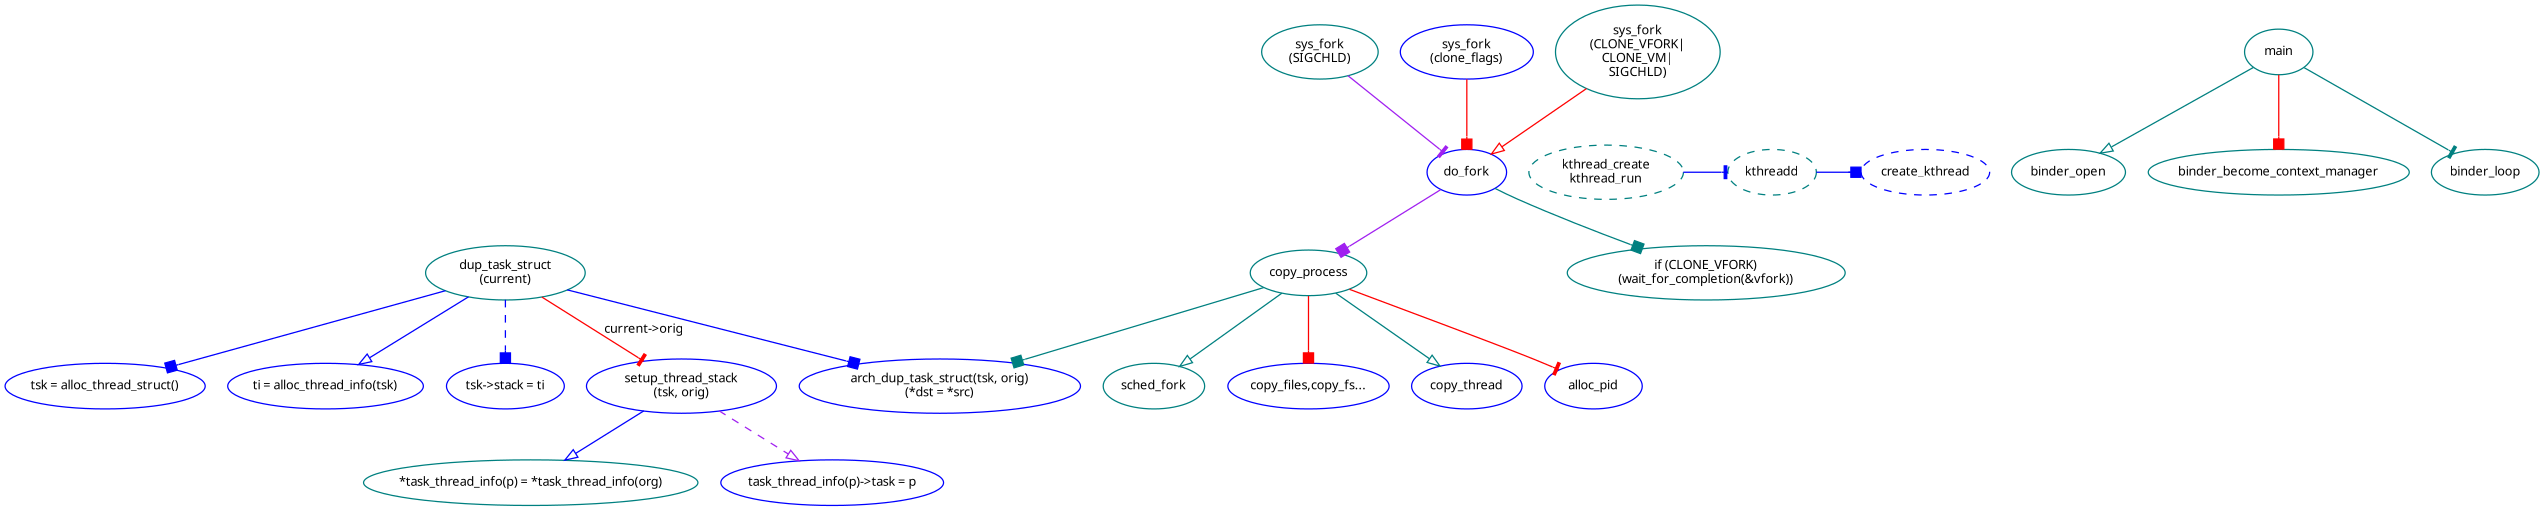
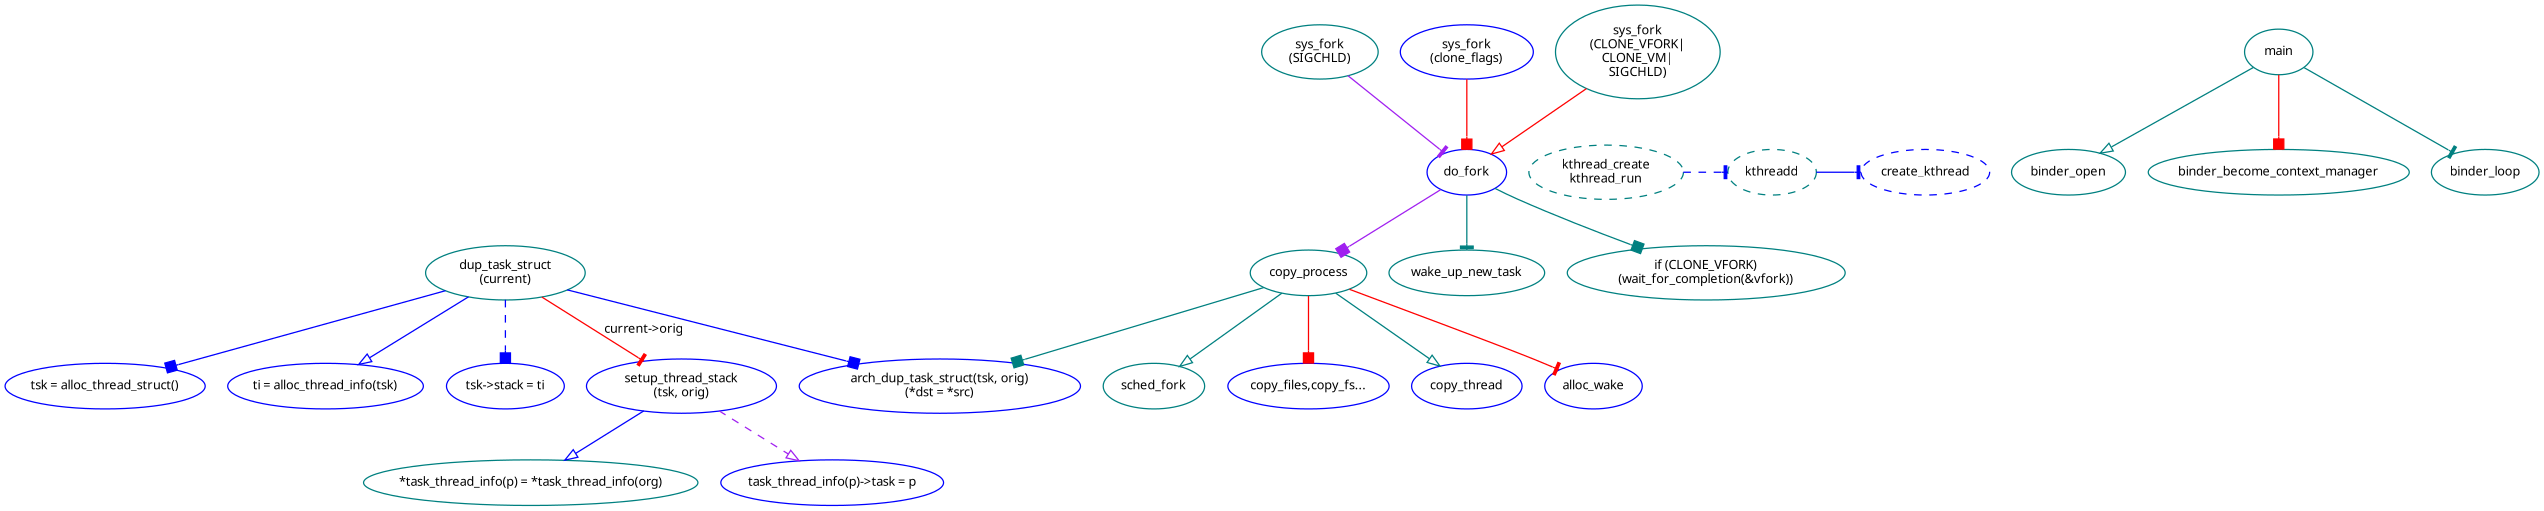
  digraph {
    fontname=Verdana
    fontsize=10
    rankdir=TB
    node [color=teal fontname=Verdana fontsize=10]
    edge [arrowhead=box color=teal fontname=Verdana fontsize=10 style=solid]
    do_fork [color=blue]
    n2 [label="kthread_create\nkthread_run" style=dashed]
    kthreadd [style=dashed]
    create_kthread [color=blue style=dashed]
    copy_process
+   wake_up_new_task
    "if (CLONE_VFORK)\n(wait_for_completion(&vfork))"
    main
    binder_open
    binder_become_context_manager
    binder_loop
    n12 [label="sys_fork\n(SIGCHLD)"]
    n13 [color=blue label="sys_fork\n(clone_flags)"]
    n14 [label="sys_fork\n(CLONE_VFORK|\nCLONE_VM|\nSIGCHLD)"]
    sched_fork
    "copy_files,copy_fs..." [color=blue]
    copy_thread [color=blue]
-   alloc_pid [color=blue]
+   alloc_pid [color=blue label=alloc_wake]
    "arch_dup_task_struct(tsk, orig)\n(*dst = *src)" [color=blue]
    n20 [label="dup_task_struct\n(current)"]
    n21 [color=blue label="tsk = alloc_thread_struct()"]
    "ti = alloc_thread_info(tsk)" [color=blue]
    "tsk->stack = ti" [color=blue]
    n24 [color=blue label="setup_thread_stack\n(tsk, orig)"]
    "*task_thread_info(p) = *task_thread_info(org)"
    "task_thread_info(p)->task = p" [color=blue]
    subgraph sub_1 {
      rank=same
      do_fork
      n2
      kthreadd
      create_kthread
    }
    do_fork -> copy_process [color=purple]
+   do_fork -> wake_up_new_task [arrowhead=tee]
    do_fork -> "if (CLONE_VFORK)\n(wait_for_completion(&vfork))"
-   n2 -> kthreadd [arrowhead=tee color=blue]
-   kthreadd -> create_kthread [color=blue]
+   n2 -> kthreadd [arrowhead=tee color=blue style=dashed]
+   kthreadd -> create_kthread [arrowhead=tee color=blue]
    copy_process -> sched_fork [arrowhead=onormal]
    copy_process -> "copy_files,copy_fs..." [color=red]
    copy_process -> copy_thread [arrowhead=onormal]
    copy_process -> alloc_pid [arrowhead=tee color=red]
    copy_process -> "arch_dup_task_struct(tsk, orig)\n(*dst = *src)"
    main -> binder_open [arrowhead=onormal]
    main -> binder_become_context_manager [color=red]
    main -> binder_loop [arrowhead=tee]
    n12 -> do_fork [arrowhead=tee color=purple]
    n13 -> do_fork [color=red]
    n14 -> do_fork [arrowhead=onormal color=red]
    n20 -> "arch_dup_task_struct(tsk, orig)\n(*dst = *src)" [color=blue]
    n20 -> n21 [color=blue]
    n20 -> "ti = alloc_thread_info(tsk)" [arrowhead=onormal color=blue]
    n20 -> "tsk->stack = ti" [color=blue style=dashed]
    n20 -> n24 [arrowhead=tee color=red label="current->orig"]
    n24 -> "*task_thread_info(p) = *task_thread_info(org)" [arrowhead=onormal color=blue]
    n24 -> "task_thread_info(p)->task = p" [arrowhead=onormal color=purple style=dashed]
  }
